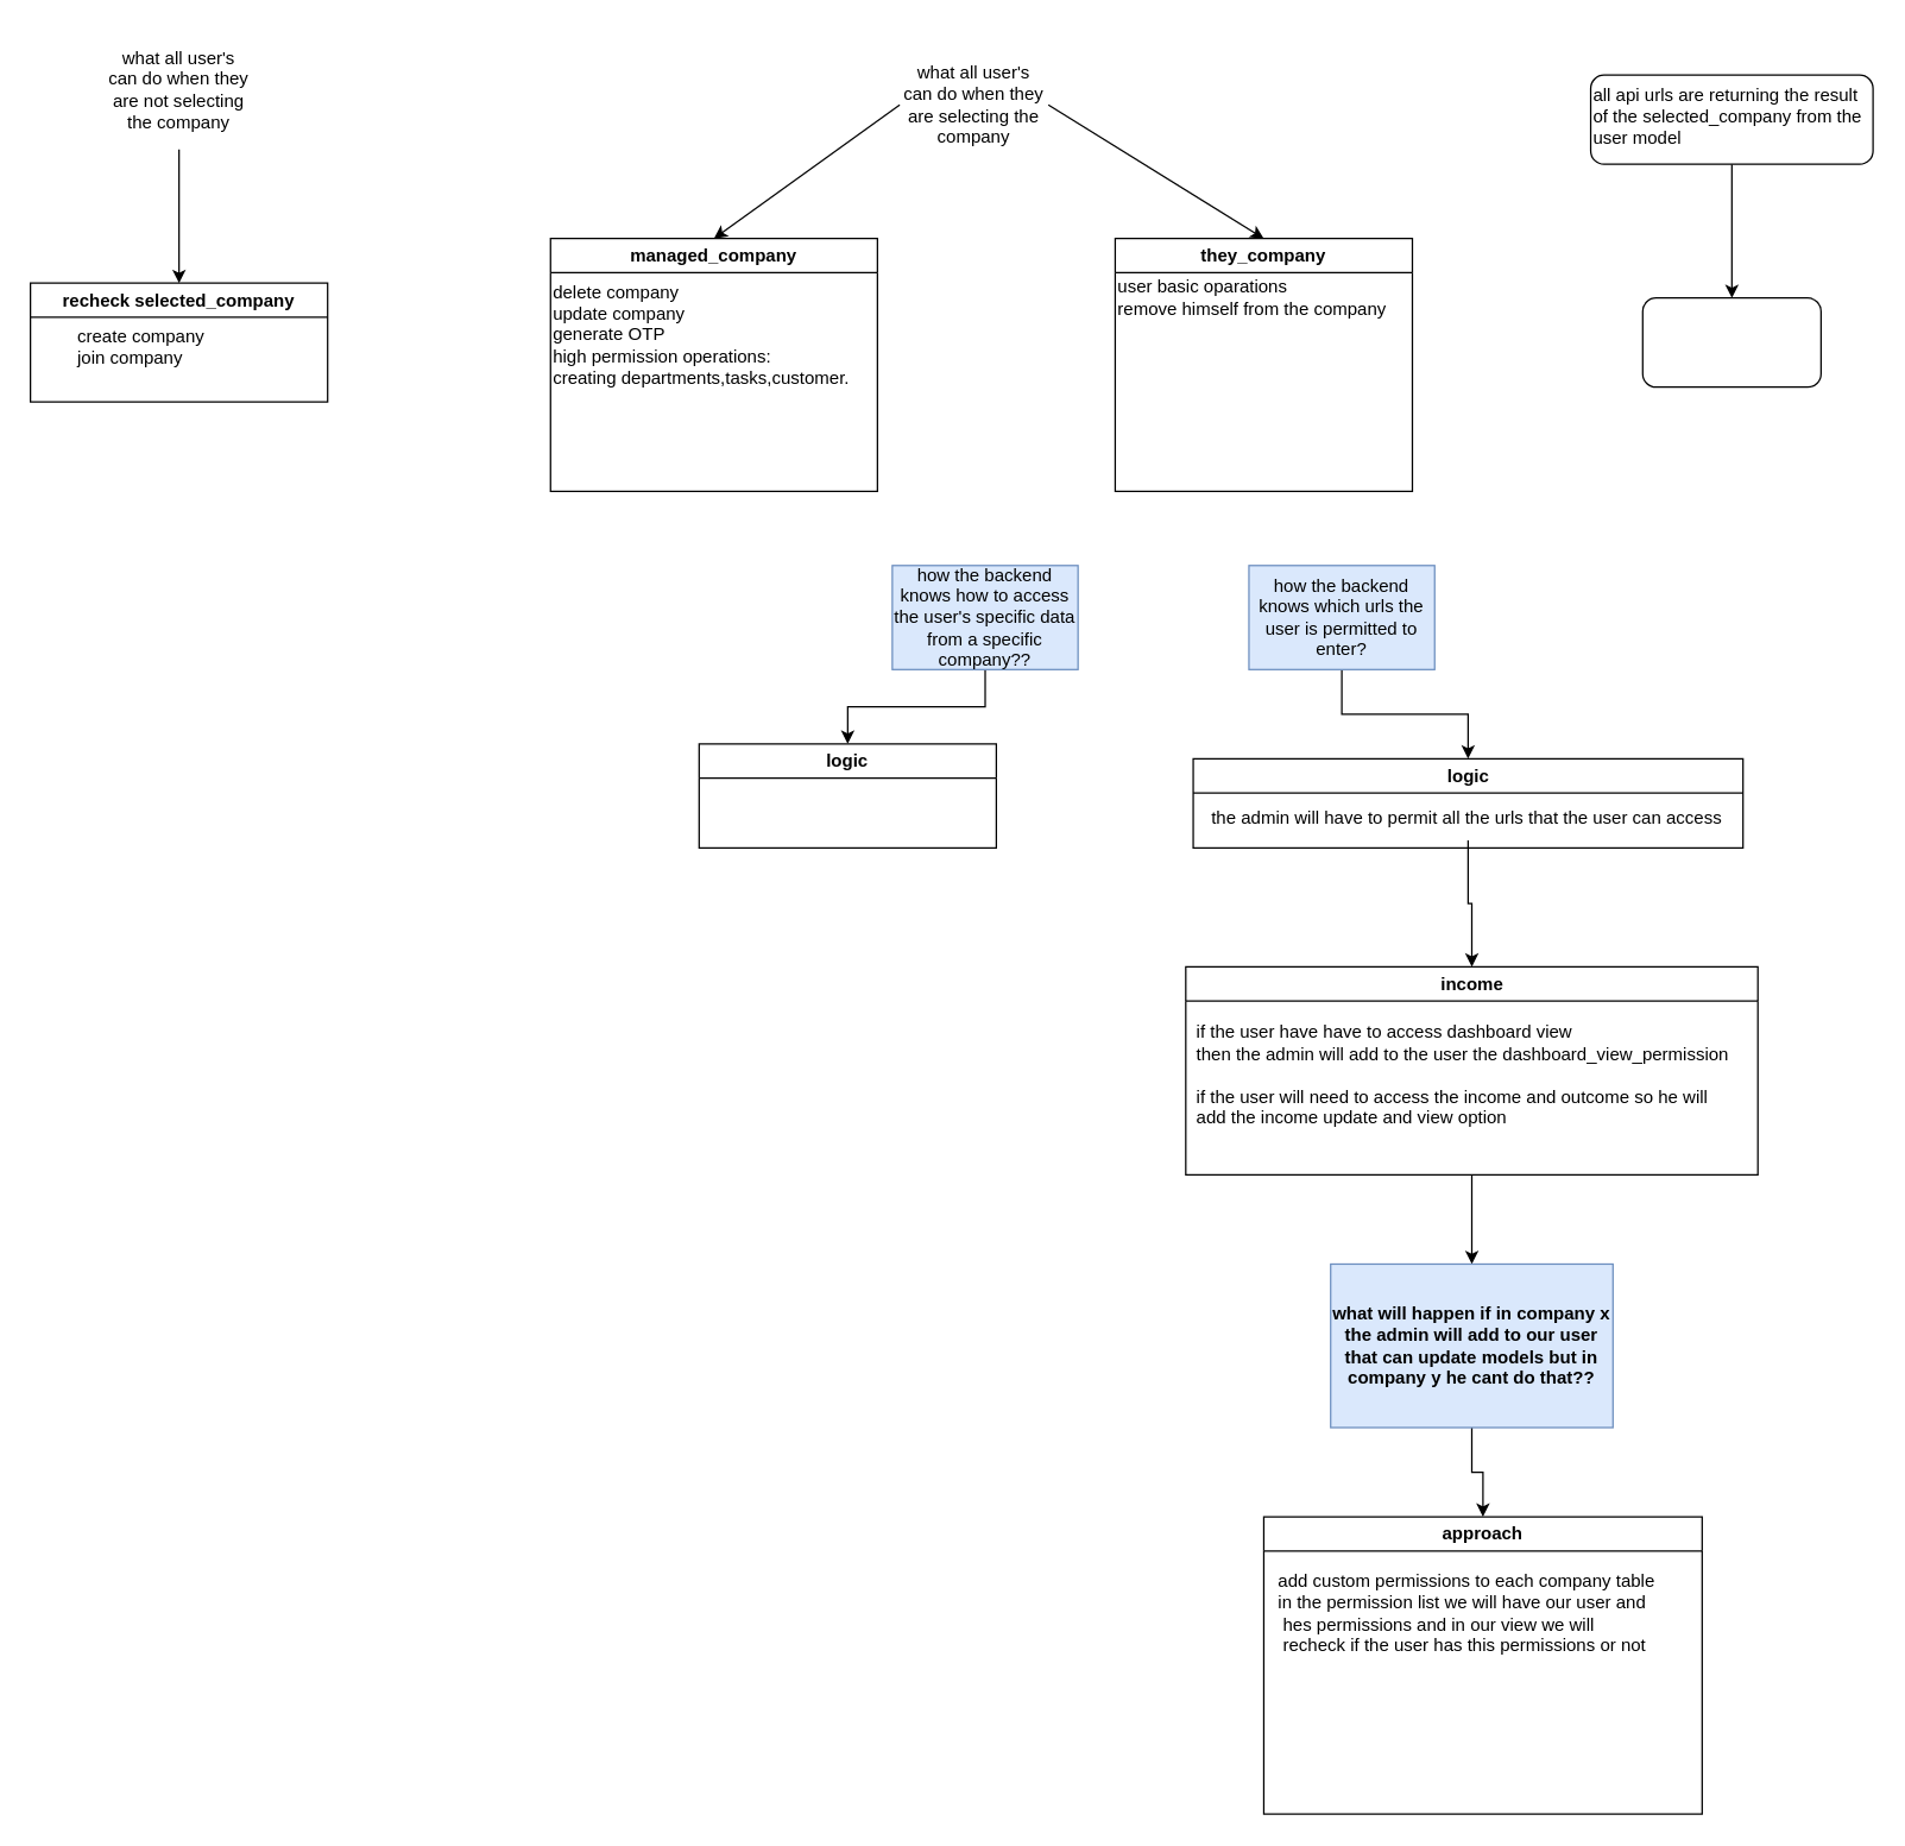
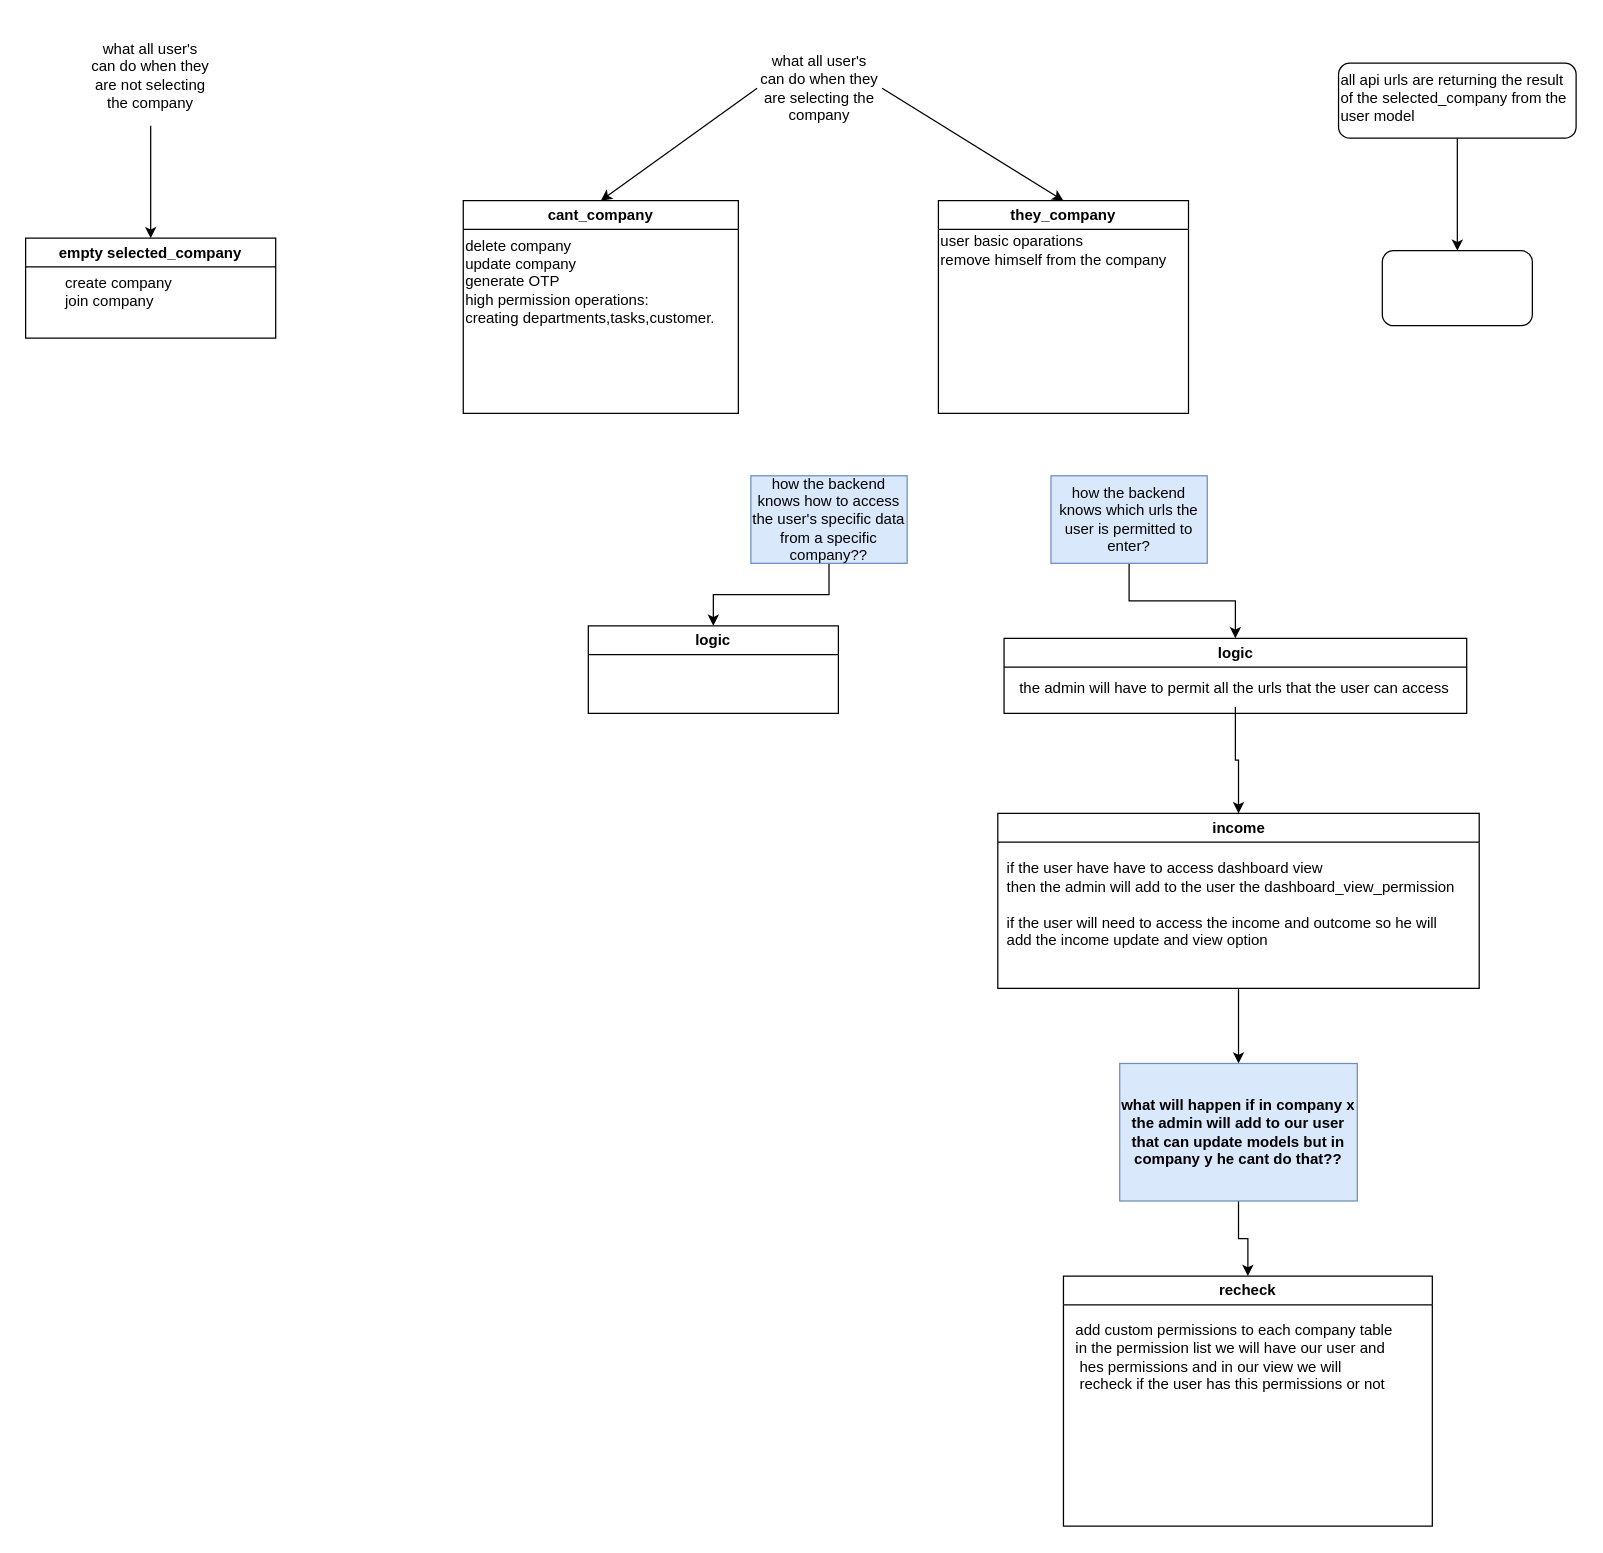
  <mxCell id="0" />
  <mxCell id="1" parent="0" />
  <mxCell id="2" value="" style="edgeStyle=orthogonalEdgeStyle;rounded=0;orthogonalLoop=1;jettySize=auto;html=1;" edge="1" parent="1" source="3" target="4"><mxGeometry relative="1" as="geometry" /></mxCell>
  <mxCell id="3" value="all api urls are returning the result of the selected_company from the user model" style="rounded=1;whiteSpace=wrap;html=1;align=left;verticalAlign=top;" vertex="1" parent="1"><mxGeometry x="1070" y="50" width="190" height="60" as="geometry" /></mxCell>
  <mxCell id="4" value="" style="whiteSpace=wrap;html=1;align=left;verticalAlign=top;rounded=1;" vertex="1" parent="1"><mxGeometry x="1105" y="200" width="120" height="60" as="geometry" /></mxCell>
  <mxCell id="5" value="" style="edgeStyle=orthogonalEdgeStyle;rounded=0;orthogonalLoop=1;jettySize=auto;html=1;entryX=0.5;entryY=0;entryDx=0;entryDy=0;" edge="1" parent="1" source="6" target="7"><mxGeometry relative="1" as="geometry" /></mxCell>
  <mxCell id="6" value="what all user's can do when they are not selecting the company" style="text;html=1;align=center;verticalAlign=middle;whiteSpace=wrap;rounded=0;" vertex="1" parent="1"><mxGeometry x="70" width="100" height="80" as="geometry" y="20" /></mxCell>
- <mxCell id="7" value="recheck selected_company" style="swimlane;whiteSpace=wrap;html=1;" vertex="1" parent="1"><mxGeometry x="20" y="190" width="200" height="80" as="geometry" /></mxCell>
+ <mxCell id="7" value="empty selected_company" style="swimlane;whiteSpace=wrap;html=1;" vertex="1" parent="1"><mxGeometry x="20" y="190" width="200" height="80" as="geometry" /></mxCell>
  <mxCell id="8" value="create company&lt;div&gt;join company&lt;/div&gt;" style="text;html=1;align=left;verticalAlign=middle;resizable=0;points=[];autosize=1;strokeColor=none;fillColor=none;" vertex="1" parent="7"><mxGeometry x="30" y="23" width="110" height="40" as="geometry" /></mxCell>
  <mxCell id="9" value="what all user's can do when they are selecting the company" style="text;html=1;align=center;verticalAlign=middle;whiteSpace=wrap;rounded=0;" vertex="1" parent="1"><mxGeometry x="605" y="30" width="100" height="80" as="geometry" /></mxCell>
  <mxCell id="10" value="they_company" style="swimlane;whiteSpace=wrap;html=1;" vertex="1" parent="1"><mxGeometry x="750" y="160" width="200" height="170" as="geometry" /></mxCell>
  <mxCell id="11" value="user basic oparations&lt;div&gt;remove himself from the company&lt;/div&gt;" style="text;html=1;align=left;verticalAlign=middle;resizable=0;points=[];autosize=1;strokeColor=none;fillColor=none;" vertex="1" parent="10"><mxGeometry y="20" width="200" height="40" as="geometry" /></mxCell>
- <mxCell id="12" value="managed_company" style="swimlane;whiteSpace=wrap;html=1;" vertex="1" parent="1"><mxGeometry x="370" y="160" width="220" height="170" as="geometry" /></mxCell>
+ <mxCell id="12" value="cant_company" style="swimlane;whiteSpace=wrap;html=1;" vertex="1" parent="1"><mxGeometry x="370" y="160" width="220" height="170" as="geometry" /></mxCell>
  <mxCell id="13" value="delete company&lt;div&gt;update company&lt;/div&gt;&lt;div&gt;generate OTP&lt;/div&gt;&lt;div&gt;high permission operations:&lt;/div&gt;&lt;div style=&quot;&quot;&gt;creating departments,tasks,customer.&lt;/div&gt;" style="text;html=1;align=left;verticalAlign=middle;resizable=0;points=[];autosize=1;strokeColor=none;fillColor=none;" vertex="1" parent="12"><mxGeometry y="20" width="220" height="90" as="geometry" /></mxCell>
  <mxCell id="14" value="" style="endArrow=classic;html=1;rounded=0;entryX=0.5;entryY=0;entryDx=0;entryDy=0;exitX=0;exitY=0.5;exitDx=0;exitDy=0;" edge="1" parent="1" source="9" target="12"><mxGeometry width="50" height="50" relative="1" as="geometry"><mxPoint x="450" y="270" as="sourcePoint" /><mxPoint x="500" y="220" as="targetPoint" /></mxGeometry></mxCell>
  <mxCell id="15" value="" style="endArrow=classic;html=1;rounded=0;entryX=0.5;entryY=0;entryDx=0;entryDy=0;exitX=1;exitY=0.5;exitDx=0;exitDy=0;" edge="1" parent="1" source="9" target="10"><mxGeometry width="50" height="50" relative="1" as="geometry"><mxPoint x="615" y="80" as="sourcePoint" /><mxPoint x="520" y="170" as="targetPoint" /></mxGeometry></mxCell>
  <mxCell id="16" value="" style="edgeStyle=orthogonalEdgeStyle;rounded=0;orthogonalLoop=1;jettySize=auto;html=1;entryX=0.5;entryY=0;entryDx=0;entryDy=0;" edge="1" parent="1" source="17" target="18"><mxGeometry relative="1" as="geometry"><mxPoint x="662.5" y="520" as="targetPoint" /></mxGeometry></mxCell>
  <mxCell id="17" value="how the backend knows how to access the user's specific data from a specific company??" style="text;html=1;align=center;verticalAlign=middle;whiteSpace=wrap;rounded=0;fillColor=#dae8fc;strokeColor=#6c8ebf;" vertex="1" parent="1"><mxGeometry x="600" y="380" width="125" height="70" as="geometry" /></mxCell>
  <mxCell id="18" value="logic" style="swimlane;whiteSpace=wrap;html=1;" vertex="1" parent="1"><mxGeometry x="470" y="500" width="200" height="70" as="geometry" /></mxCell>
  <mxCell id="19" value="" style="edgeStyle=orthogonalEdgeStyle;rounded=0;orthogonalLoop=1;jettySize=auto;html=1;exitX=0.5;exitY=1;exitDx=0;exitDy=0;entryX=0.5;entryY=0;entryDx=0;entryDy=0;" edge="1" parent="1" source="22" target="20"><mxGeometry relative="1" as="geometry"><mxPoint x="673" y="460" as="sourcePoint" /><mxPoint x="790" y="500" as="targetPoint" /></mxGeometry></mxCell>
  <mxCell id="20" value="logic" style="swimlane;whiteSpace=wrap;html=1;" vertex="1" parent="1"><mxGeometry x="802.5" y="510" width="370" height="60" as="geometry" /></mxCell>
  <mxCell id="21" value="&lt;span style=&quot;text-align: right;&quot;&gt;the admin will have to permit all the urls that the user can access&amp;nbsp;&lt;/span&gt;" style="text;html=1;align=center;verticalAlign=middle;resizable=0;points=[];autosize=1;strokeColor=none;fillColor=none;" vertex="1" parent="20"><mxGeometry y="25" width="370" height="30" as="geometry" /></mxCell>
  <mxCell id="22" value="how the backend knows which urls the user is permitted to enter?" style="text;html=1;align=center;verticalAlign=middle;whiteSpace=wrap;rounded=0;fillColor=#dae8fc;strokeColor=#6c8ebf;" vertex="1" parent="1"><mxGeometry x="840" y="380" width="125" height="70" as="geometry" /></mxCell>
  <mxCell id="23" value="" style="edgeStyle=orthogonalEdgeStyle;rounded=0;orthogonalLoop=1;jettySize=auto;html=1;entryX=0.5;entryY=0;entryDx=0;entryDy=0;" edge="1" parent="1" source="21" target="25"><mxGeometry relative="1" as="geometry"><mxPoint x="988" y="645" as="targetPoint" /></mxGeometry></mxCell>
  <mxCell id="24" value="" style="edgeStyle=orthogonalEdgeStyle;rounded=0;orthogonalLoop=1;jettySize=auto;html=1;" edge="1" parent="1" source="25" target="28"><mxGeometry relative="1" as="geometry" /></mxCell>
  <mxCell id="25" value="income" style="swimlane;whiteSpace=wrap;html=1;" vertex="1" parent="1"><mxGeometry x="797.5" y="650" width="385" height="140" as="geometry" /></mxCell>
  <mxCell id="26" value="&lt;div style=&quot;&quot;&gt;if the user have have to access dashboard view&lt;/div&gt;&lt;div style=&quot;&quot;&gt;then the admin will add to the user the dashboard_view_permission&lt;/div&gt;&lt;div style=&quot;&quot;&gt;&lt;br&gt;&lt;/div&gt;&lt;div style=&quot;&quot;&gt;if the user will need to access the income and outcome so he will&lt;/div&gt;&lt;div style=&quot;&quot;&gt;&lt;span style=&quot;background-color: initial;&quot;&gt;add the income update and view option&lt;/span&gt;&lt;/div&gt;&lt;div style=&quot;&quot;&gt;&lt;br&gt;&lt;/div&gt;" style="text;html=1;align=left;verticalAlign=middle;resizable=0;points=[];autosize=1;strokeColor=none;fillColor=none;labelPosition=center;verticalLabelPosition=middle;" vertex="1" parent="25"><mxGeometry x="5" y="30" width="380" height="100" as="geometry" /></mxCell>
  <mxCell id="27" value="" style="edgeStyle=orthogonalEdgeStyle;rounded=0;orthogonalLoop=1;jettySize=auto;html=1;entryX=0.5;entryY=0;entryDx=0;entryDy=0;" edge="1" parent="1" source="28" target="29"><mxGeometry relative="1" as="geometry"><mxPoint x="990" y="1095" as="targetPoint" /></mxGeometry></mxCell>
  <mxCell id="28" value="what will happen if in company x the admin will add to our user that can update models but in company y he cant do that??" style="whiteSpace=wrap;html=1;fontStyle=1;startSize=23;fillColor=#dae8fc;strokeColor=#6c8ebf;" vertex="1" parent="1"><mxGeometry x="895" y="850" width="190" height="110" as="geometry" /></mxCell>
- <mxCell id="29" value="approach" style="swimlane;whiteSpace=wrap;html=1;" vertex="1" parent="1"><mxGeometry x="850" y="1020" width="295" height="200" as="geometry" /></mxCell>
+ <mxCell id="29" value="recheck" style="swimlane;whiteSpace=wrap;html=1;" vertex="1" parent="1"><mxGeometry x="850" y="1020" width="295" height="200" as="geometry" /></mxCell>
  <mxCell id="30" value="add custom permissions to each company table&amp;nbsp;&lt;div&gt;in the permission list we will have our user and&lt;/div&gt;&lt;div&gt;&amp;nbsp;hes permissions and in our view we will&lt;/div&gt;&lt;div&gt;&amp;nbsp;recheck if the&amp;nbsp;&lt;span style=&quot;background-color: initial;&quot;&gt;user has this permissions or not&lt;/span&gt;&lt;/div&gt;" style="text;html=1;align=left;verticalAlign=middle;resizable=0;points=[];autosize=1;strokeColor=none;fillColor=none;" vertex="1" parent="29"><mxGeometry x="7.5" y="30" width="280" height="70" as="geometry" /></mxCell>
